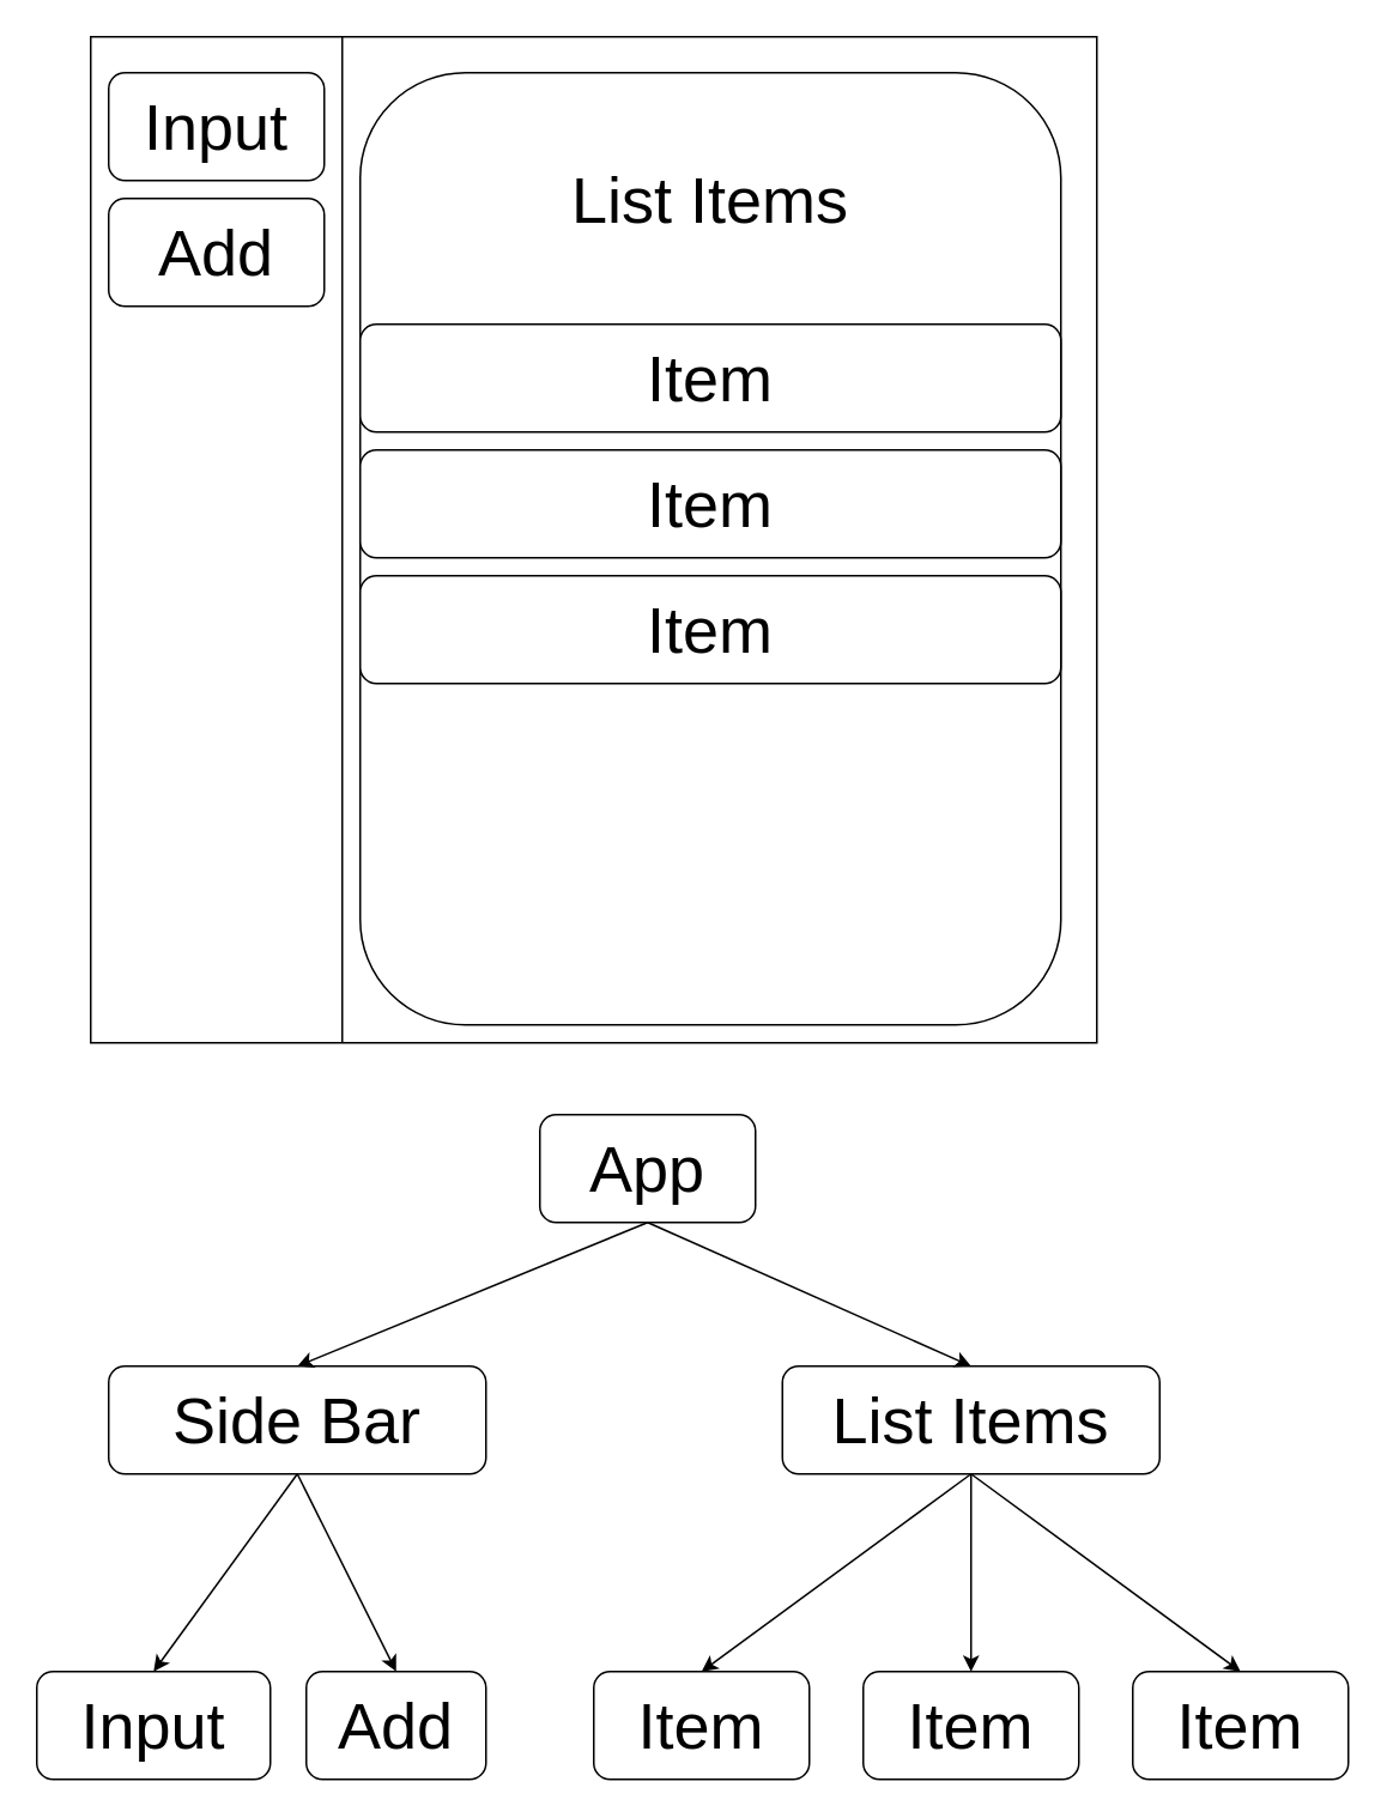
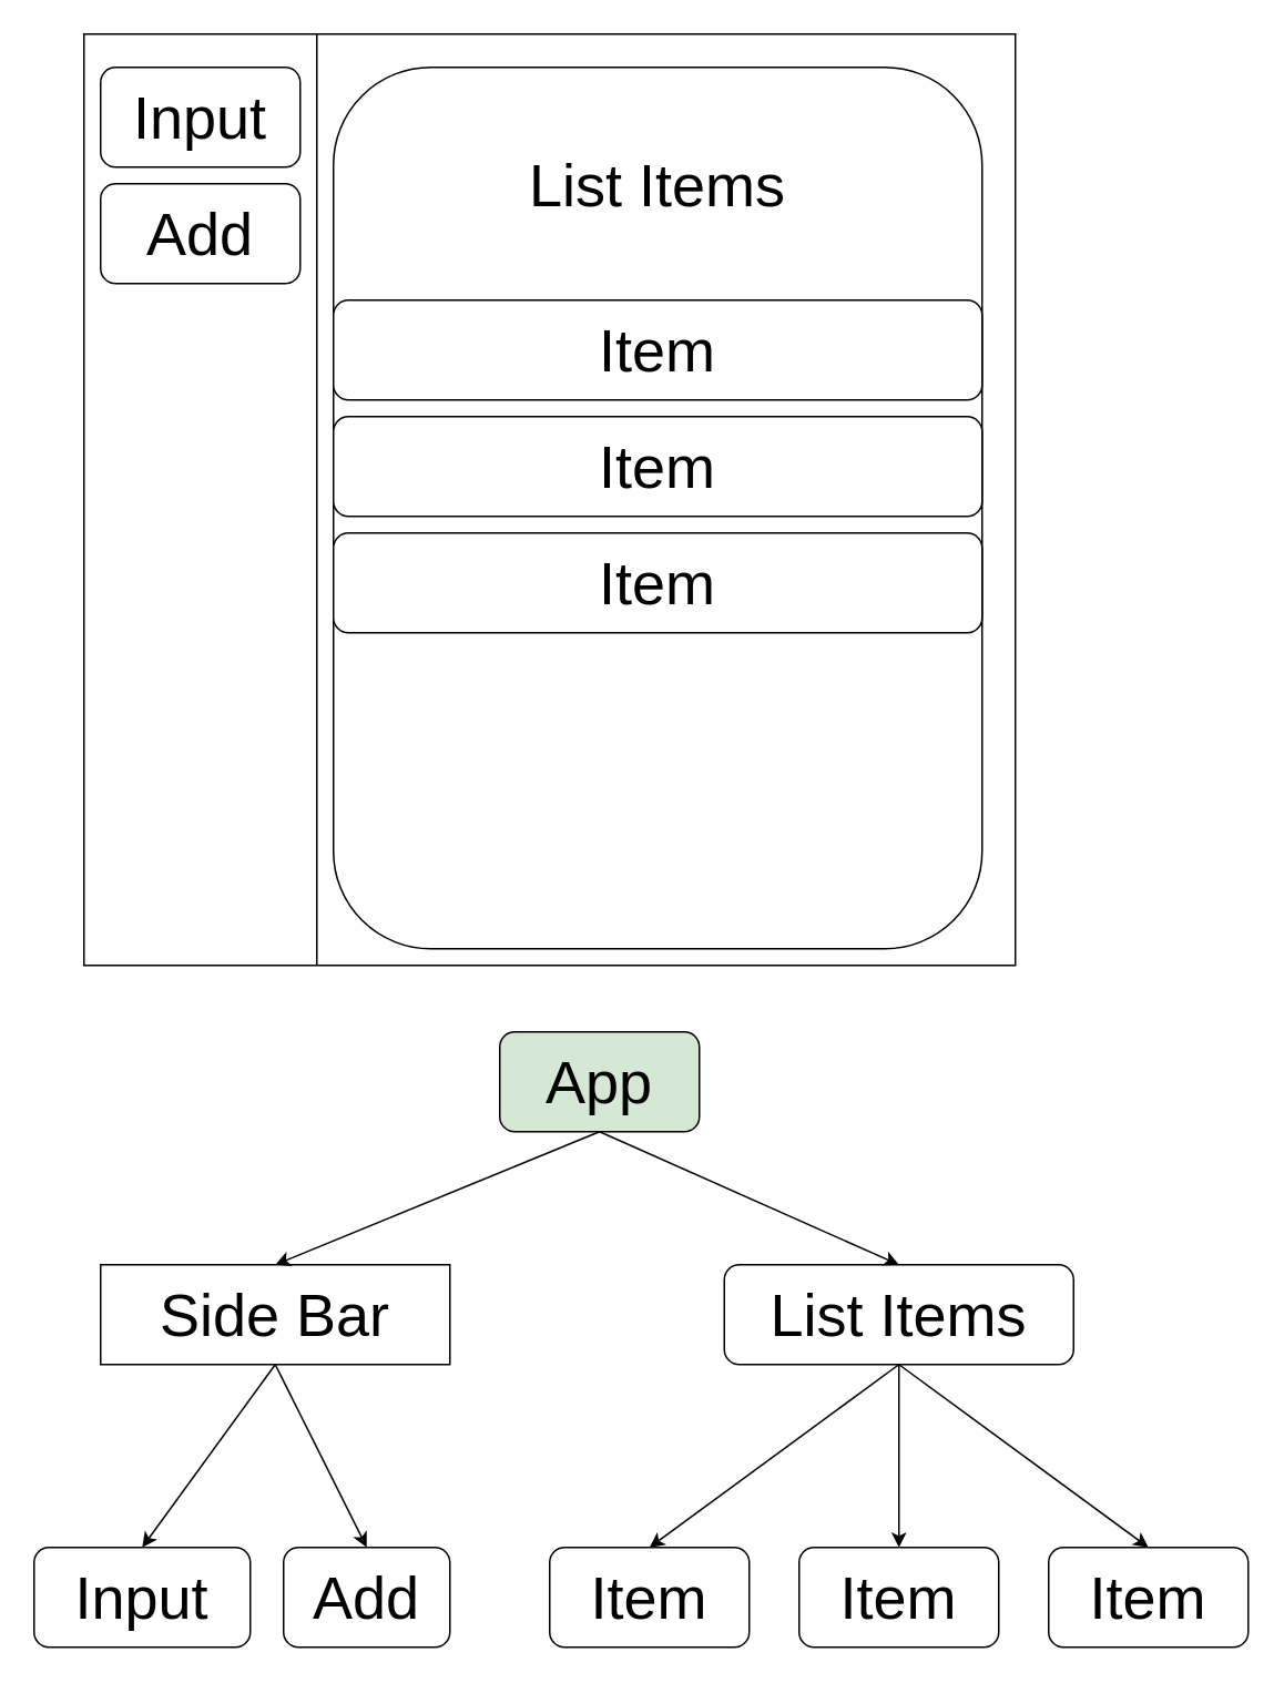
  <mxCell id="0" />
  <mxCell id="1" parent="0" />
  <mxCell id="2" value="" style="whiteSpace=wrap;html=1;aspect=fixed;" vertex="1" parent="1"><mxGeometry x="50" y="20" width="560" height="560" as="geometry" /></mxCell>
  <mxCell id="3" value="" style="endArrow=none;html=1;rounded=0;entryX=0.25;entryY=1;entryDx=0;entryDy=0;exitX=0.25;exitY=0;exitDx=0;exitDy=0;" edge="1" parent="1" source="2" target="2"><mxGeometry width="50" height="50" relative="1" as="geometry"><mxPoint x="430" y="450" as="sourcePoint" /><mxPoint x="480" y="400" as="targetPoint" /></mxGeometry></mxCell>
  <mxCell id="4" value="&lt;font style=&quot;font-size: 36px;&quot;&gt;Input&lt;/font&gt;" style="rounded=1;whiteSpace=wrap;html=1;" vertex="1" parent="1"><mxGeometry x="60" y="40" width="120" height="60" as="geometry" /></mxCell>
  <mxCell id="5" value="&lt;font style=&quot;font-size: 36px;&quot;&gt;Add&lt;/font&gt;" style="rounded=1;whiteSpace=wrap;html=1;" vertex="1" parent="1"><mxGeometry x="60" y="110" width="120" height="60" as="geometry" /></mxCell>
  <mxCell id="6" value="&lt;font style=&quot;font-size: 36px;&quot;&gt;List Items&lt;/font&gt;&lt;div&gt;&lt;font style=&quot;font-size: 36px;&quot;&gt;&lt;br&gt;&lt;/font&gt;&lt;/div&gt;&lt;div&gt;&lt;font style=&quot;font-size: 36px;&quot;&gt;&lt;br&gt;&lt;/font&gt;&lt;/div&gt;&lt;div&gt;&lt;font style=&quot;font-size: 36px;&quot;&gt;&lt;br&gt;&lt;/font&gt;&lt;/div&gt;&lt;div&gt;&lt;font style=&quot;font-size: 36px;&quot;&gt;&lt;br&gt;&lt;/font&gt;&lt;/div&gt;&lt;div&gt;&lt;font style=&quot;font-size: 36px;&quot;&gt;&lt;br&gt;&lt;/font&gt;&lt;/div&gt;&lt;div&gt;&lt;font style=&quot;font-size: 36px;&quot;&gt;&lt;br&gt;&lt;/font&gt;&lt;/div&gt;&lt;div&gt;&lt;font style=&quot;font-size: 36px;&quot;&gt;&lt;br&gt;&lt;/font&gt;&lt;/div&gt;&lt;div&gt;&lt;font style=&quot;font-size: 36px;&quot;&gt;&lt;br&gt;&lt;/font&gt;&lt;/div&gt;&lt;div&gt;&lt;font style=&quot;font-size: 36px;&quot;&gt;&lt;br&gt;&lt;/font&gt;&lt;/div&gt;" style="rounded=1;whiteSpace=wrap;html=1;" vertex="1" parent="1"><mxGeometry x="200" y="40" width="390" height="530" as="geometry" /></mxCell>
  <mxCell id="7" value="&lt;font style=&quot;font-size: 36px;&quot;&gt;Item&lt;/font&gt;" style="rounded=1;whiteSpace=wrap;html=1;" vertex="1" parent="1"><mxGeometry x="200" y="320" width="390" height="60" as="geometry" /></mxCell>
  <mxCell id="8" value="&lt;font style=&quot;font-size: 36px;&quot;&gt;Item&lt;/font&gt;" style="rounded=1;whiteSpace=wrap;html=1;" vertex="1" parent="1"><mxGeometry x="200" y="250" width="390" height="60" as="geometry" /></mxCell>
  <mxCell id="9" value="&lt;font style=&quot;font-size: 36px;&quot;&gt;Item&lt;/font&gt;" style="rounded=1;whiteSpace=wrap;html=1;" vertex="1" parent="1"><mxGeometry x="200" y="180" width="390" height="60" as="geometry" /></mxCell>
- <mxCell id="10" value="&lt;font style=&quot;font-size: 36px;&quot;&gt;App&lt;/font&gt;" style="rounded=1;whiteSpace=wrap;html=1;" vertex="1" parent="1"><mxGeometry x="300" y="620" width="120" height="60" as="geometry" /></mxCell>
+ <mxCell id="10" value="&lt;font style=&quot;font-size: 36px;&quot;&gt;App&lt;/font&gt;" style="rounded=1;whiteSpace=wrap;html=1;fillColor=#d5e8d4;" vertex="1" parent="1"><mxGeometry x="300" y="620" width="120" height="60" as="geometry" /></mxCell>
  <mxCell id="11" value="&lt;font style=&quot;font-size: 36px;&quot;&gt;Item&lt;/font&gt;" style="rounded=1;whiteSpace=wrap;html=1;" vertex="1" parent="1"><mxGeometry x="330" y="930" width="120" height="60" as="geometry" /></mxCell>
- <mxCell id="12" value="&lt;font style=&quot;font-size: 36px;&quot;&gt;Side Bar&lt;/font&gt;" style="rounded=1;whiteSpace=wrap;html=1;" vertex="1" parent="1"><mxGeometry x="60" y="760" width="210" height="60" as="geometry" /></mxCell>
+ <mxCell id="12" value="&lt;font style=&quot;font-size: 36px;&quot;&gt;Side Bar&lt;/font&gt;" style="whiteSpace=wrap;html=1;rounded=0;" vertex="1" parent="1"><mxGeometry x="60" y="760" width="210" height="60" as="geometry" /></mxCell>
  <mxCell id="13" value="&lt;font style=&quot;font-size: 36px;&quot;&gt;List Items&lt;/font&gt;" style="rounded=1;whiteSpace=wrap;html=1;" vertex="1" parent="1"><mxGeometry x="435" y="760" width="210" height="60" as="geometry" /></mxCell>
  <mxCell id="14" value="&lt;font style=&quot;font-size: 36px;&quot;&gt;Item&lt;/font&gt;" style="rounded=1;whiteSpace=wrap;html=1;" vertex="1" parent="1"><mxGeometry x="480" y="930" width="120" height="60" as="geometry" /></mxCell>
  <mxCell id="15" value="&lt;font style=&quot;font-size: 36px;&quot;&gt;Item&lt;/font&gt;" style="rounded=1;whiteSpace=wrap;html=1;" vertex="1" parent="1"><mxGeometry x="630" y="930" width="120" height="60" as="geometry" /></mxCell>
  <mxCell id="16" value="" style="endArrow=classic;html=1;rounded=0;entryX=0.5;entryY=0;entryDx=0;entryDy=0;exitX=0.5;exitY=1;exitDx=0;exitDy=0;" edge="1" parent="1" source="13" target="11"><mxGeometry width="50" height="50" relative="1" as="geometry"><mxPoint x="430" y="710" as="sourcePoint" /><mxPoint x="480" y="660" as="targetPoint" /></mxGeometry></mxCell>
  <mxCell id="17" value="" style="endArrow=classic;html=1;rounded=0;entryX=0.5;entryY=0;entryDx=0;entryDy=0;exitX=0.5;exitY=1;exitDx=0;exitDy=0;" edge="1" parent="1" source="10" target="12"><mxGeometry width="50" height="50" relative="1" as="geometry"><mxPoint x="550" y="830" as="sourcePoint" /><mxPoint x="400" y="940" as="targetPoint" /></mxGeometry></mxCell>
  <mxCell id="18" value="" style="endArrow=classic;html=1;rounded=0;exitX=0.5;exitY=1;exitDx=0;exitDy=0;" edge="1" parent="1" source="13" target="14"><mxGeometry width="50" height="50" relative="1" as="geometry"><mxPoint x="560" y="840" as="sourcePoint" /><mxPoint x="410" y="950" as="targetPoint" /></mxGeometry></mxCell>
  <mxCell id="19" value="" style="endArrow=classic;html=1;rounded=0;entryX=0.5;entryY=0;entryDx=0;entryDy=0;exitX=0.5;exitY=1;exitDx=0;exitDy=0;" edge="1" parent="1" source="13" target="15"><mxGeometry width="50" height="50" relative="1" as="geometry"><mxPoint x="570" y="850" as="sourcePoint" /><mxPoint x="420" y="960" as="targetPoint" /></mxGeometry></mxCell>
  <mxCell id="20" value="" style="endArrow=classic;html=1;rounded=0;entryX=0.5;entryY=0;entryDx=0;entryDy=0;" edge="1" parent="1" target="13"><mxGeometry width="50" height="50" relative="1" as="geometry"><mxPoint x="360" y="680" as="sourcePoint" /><mxPoint x="265" y="770" as="targetPoint" /></mxGeometry></mxCell>
  <mxCell id="21" value="&lt;font style=&quot;font-size: 36px;&quot;&gt;Add&lt;/font&gt;" style="rounded=1;whiteSpace=wrap;html=1;" vertex="1" parent="1"><mxGeometry x="170" y="930" width="100" height="60" as="geometry" /></mxCell>
  <mxCell id="22" value="&lt;font style=&quot;font-size: 36px;&quot;&gt;Input&lt;/font&gt;" style="rounded=1;whiteSpace=wrap;html=1;" vertex="1" parent="1"><mxGeometry x="20" y="930" width="130" height="60" as="geometry" /></mxCell>
  <mxCell id="23" value="" style="endArrow=classic;html=1;rounded=0;entryX=0.5;entryY=0;entryDx=0;entryDy=0;exitX=0.5;exitY=1;exitDx=0;exitDy=0;" edge="1" parent="1" source="12" target="22"><mxGeometry width="50" height="50" relative="1" as="geometry"><mxPoint x="170" y="820" as="sourcePoint" /><mxPoint x="20" y="930" as="targetPoint" /></mxGeometry></mxCell>
  <mxCell id="24" value="" style="endArrow=classic;html=1;rounded=0;entryX=0.5;entryY=0;entryDx=0;entryDy=0;exitX=0.5;exitY=1;exitDx=0;exitDy=0;" edge="1" parent="1" source="12" target="21"><mxGeometry width="50" height="50" relative="1" as="geometry"><mxPoint x="175" y="830" as="sourcePoint" /><mxPoint x="95" y="940" as="targetPoint" /></mxGeometry></mxCell>
